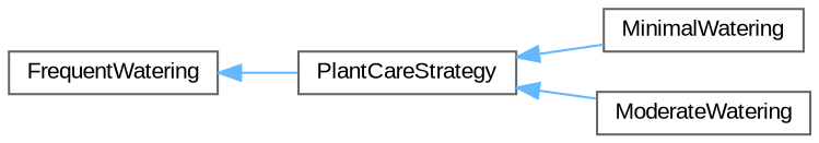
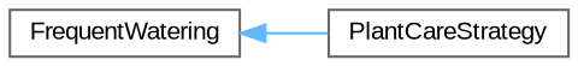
  digraph {
    fontname="Liberation Sans"
    rankdir=LR
    node [color=grey40 fillcolor=white fontname="Liberation Sans" fontsize=10 shape=box style=filled]
    edge [color=steelblue1 dir=back fontname="Liberation Sans" fontsize=10 labelfontname=Helvetica labelfontsize=10 style=solid]
    n1 [height=0.2 label=PlantCareStrategy width=0.4]
-   n2 [height=0.2 label=MinimalWatering width=0.4]
-   n3 [height=0.2 label=ModerateWatering width=0.4]
    n4 [height=0.2 label=FrequentWatering width=0.4]
-   n1 -> n2
-   n1 -> n3
    n4 -> n1
  }
